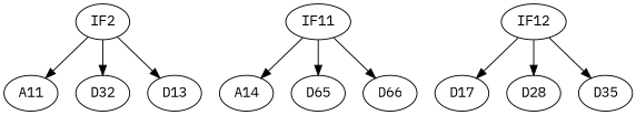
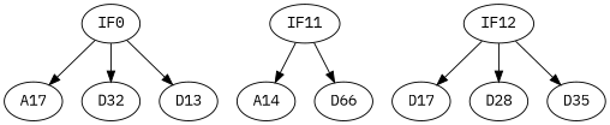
  digraph {
    fontname="IBM Plex Mono"
    node [fontname="IBM Plex Mono"]
    edge [fontname="IBM Plex Mono"]
-   IF0 [label=IF2]
-   A11
+   IF0
+   A11 [label=A17]
    D32
    n4 [label=D13]
    IF11
    A14
-   D65
    n8 [label=D66]
    IF12
    D17
    D28
    n12 [label=D35]
    IF0 -> A11
    IF0 -> D32
    IF0 -> n4
    IF11 -> A14
-   IF11 -> D65
    IF11 -> n8
    IF12 -> D17
    IF12 -> D28
    IF12 -> n12
  }
